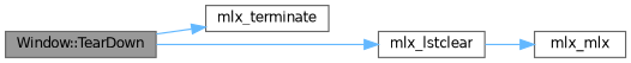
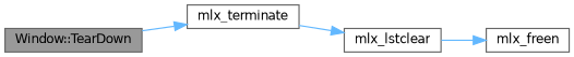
  digraph {
    rankdir=LR
    node [color=grey40 fillcolor=white fontname=Helvetica fontsize=10 shape=box style=filled]
    edge [color=steelblue1 fontname=Helvetica fontsize=10 labelfontname=Helvetica labelfontsize=10 style=solid]
    n1 [color=gray40 fillcolor=grey60 fontcolor=black height=0.2 label="Window::TearDown" width=0.4]
    n2 [height=0.2 label=mlx_terminate width=0.4]
    n3 [height=0.2 label=mlx_lstclear width=0.4]
-   n4 [height=0.2 label=mlx_mlx width=0.4]
+   n4 [height=0.2 label=mlx_freen width=0.4]
    n1 -> n2
-   n1 -> n3
+   n2 -> n3
    n3 -> n4
  }
